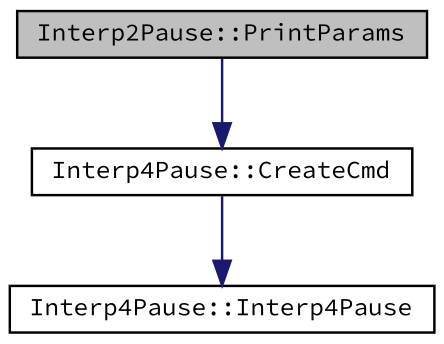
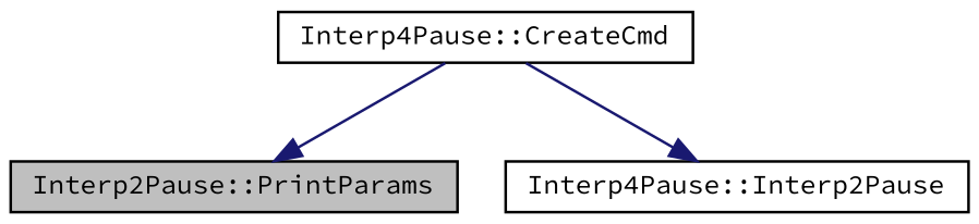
  digraph {
    fontname="Source Code Pro"
    rankdir=TB
    node [color=black fillcolor=white fontname="Source Code Pro" fontsize=10 shape=record style=filled]
    edge [color=midnightblue fontname="Source Code Pro" fontsize=10 labelfontname=FreeSans labelfontsize=10 style=solid]
    n1 [fillcolor=grey75 fontcolor=black height=0.2 label="Interp2Pause::PrintParams" width=0.4]
    n2 [height=0.2 label="Interp4Pause::CreateCmd" width=0.4]
-   n3 [height=0.2 label="Interp4Pause::Interp4Pause" width=0.4]
-   n1 -> n2
+   n3 [height=0.2 label="Interp4Pause::Interp2Pause" width=0.4]
+   n2 -> n1
    n2 -> n3
  }
